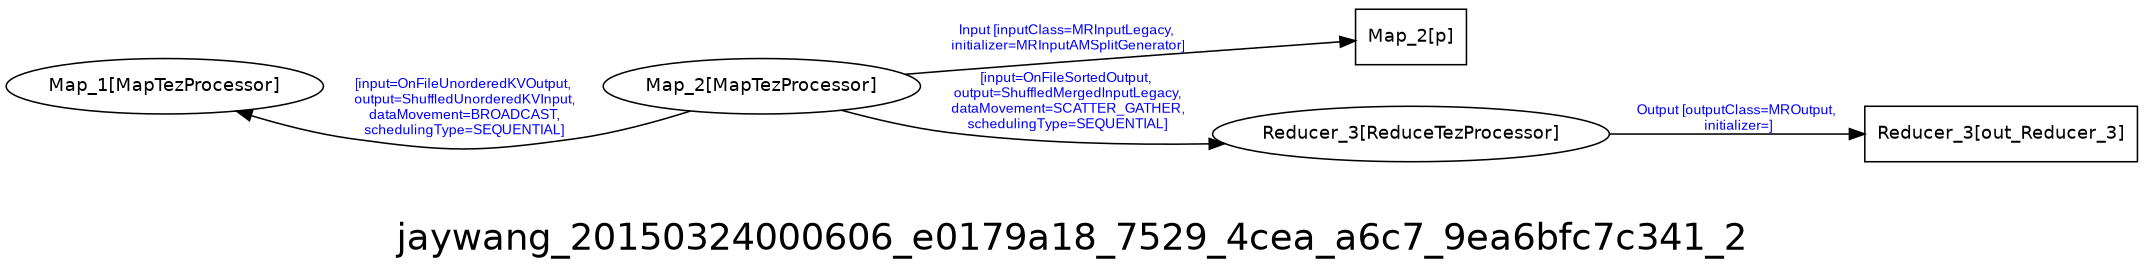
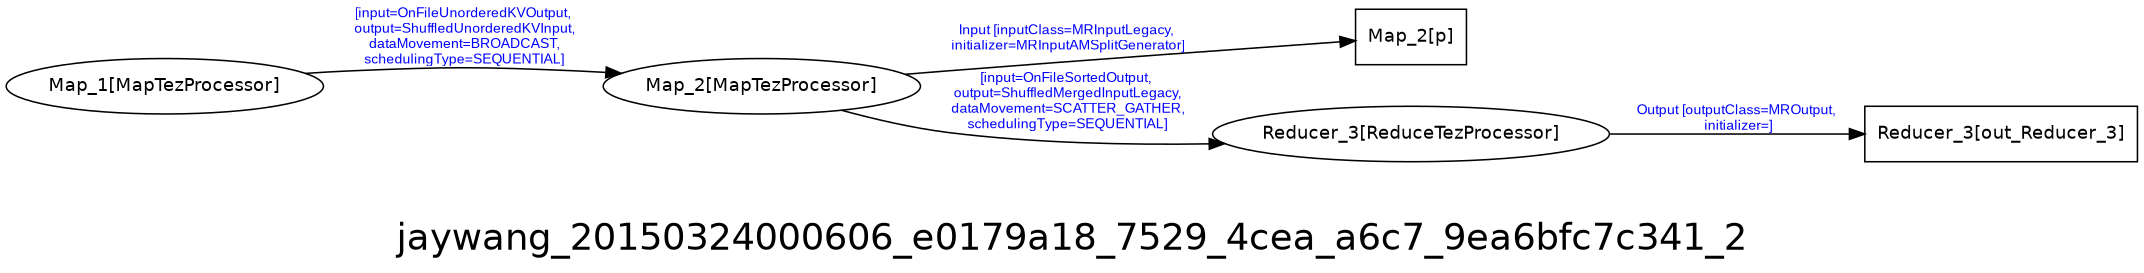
  digraph {
    fontname=Helvetica
    fontsize=24
    label=jaywang_20150324000606_e0179a18_7529_4cea_a6c7_9ea6bfc7c341_2
    rankdir=LR
    node [fontname=Helvetica fontsize=12]
    edge [fontcolor=blue fontname=Arial fontsize=9]
    n1 [label="Map_1[MapTezProcessor]"]
    n2 [label="Map_2[MapTezProcessor]"]
    n3 [label="Map_2[p]" shape=box]
    n4 [label="Reducer_3[ReduceTezProcessor]"]
    n5 [label="Reducer_3[out_Reducer_3]" shape=box]
-   n2 -> n1 [label="[input=OnFileUnorderedKVOutput,\n output=ShuffledUnorderedKVInput,\n dataMovement=BROADCAST,\n schedulingType=SEQUENTIAL]"]
+   n1 -> n2 [label="[input=OnFileUnorderedKVOutput,\n output=ShuffledUnorderedKVInput,\n dataMovement=BROADCAST,\n schedulingType=SEQUENTIAL]"]
    n2 -> n3 [label="Input [inputClass=MRInputLegacy,\n initializer=MRInputAMSplitGenerator]"]
    n2 -> n4 [label="[input=OnFileSortedOutput,\n output=ShuffledMergedInputLegacy,\n dataMovement=SCATTER_GATHER,\n schedulingType=SEQUENTIAL]"]
    n4 -> n5 [label="Output [outputClass=MROutput,\n initializer=]"]
  }
